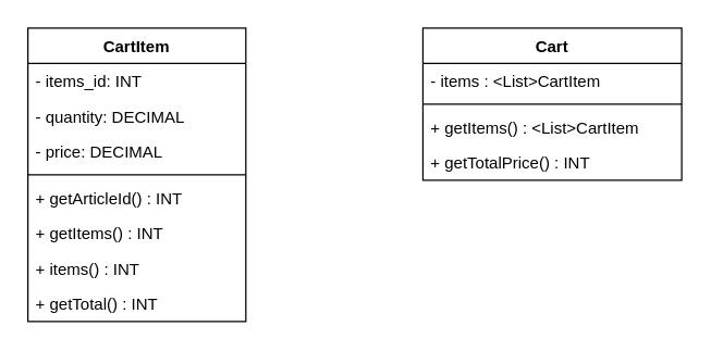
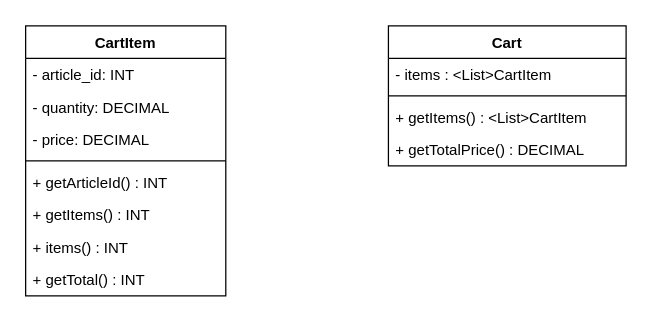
  <mxCell id="0" />
  <mxCell id="1" parent="0" />
  <mxCell id="2" value="CartItem" style="swimlane;fontStyle=1;align=center;verticalAlign=top;childLayout=stackLayout;horizontal=1;startSize=26;horizontalStack=0;resizeParent=1;resizeParentMax=0;resizeLast=0;collapsible=1;marginBottom=0;" vertex="1" parent="1"><mxGeometry x="20" y="20" width="160" height="216" as="geometry" /></mxCell>
- <mxCell id="3" value="- items_id: INT" style="text;strokeColor=none;fillColor=none;align=left;verticalAlign=top;spacingLeft=4;spacingRight=4;overflow=hidden;rotatable=0;points=[[0,0.5],[1,0.5]];portConstraint=eastwest;" vertex="1" parent="2"><mxGeometry y="26" width="160" height="26" as="geometry" /></mxCell>
+ <mxCell id="3" value="- article_id: INT" style="text;strokeColor=none;fillColor=none;align=left;verticalAlign=top;spacingLeft=4;spacingRight=4;overflow=hidden;rotatable=0;points=[[0,0.5],[1,0.5]];portConstraint=eastwest;" vertex="1" parent="2"><mxGeometry y="26" width="160" height="26" as="geometry" /></mxCell>
  <mxCell id="4" value="- quantity: DECIMAL" style="text;strokeColor=none;fillColor=none;align=left;verticalAlign=top;spacingLeft=4;spacingRight=4;overflow=hidden;rotatable=0;points=[[0,0.5],[1,0.5]];portConstraint=eastwest;" vertex="1" parent="2"><mxGeometry y="52" width="160" height="26" as="geometry" /></mxCell>
  <mxCell id="5" value="- price: DECIMAL" style="text;strokeColor=none;fillColor=none;align=left;verticalAlign=top;spacingLeft=4;spacingRight=4;overflow=hidden;rotatable=0;points=[[0,0.5],[1,0.5]];portConstraint=eastwest;" vertex="1" parent="2"><mxGeometry y="78" width="160" height="26" as="geometry" /></mxCell>
  <mxCell id="6" value="" style="line;strokeWidth=1;fillColor=none;align=left;verticalAlign=middle;spacingTop=-1;spacingLeft=3;spacingRight=3;rotatable=0;labelPosition=right;points=[];portConstraint=eastwest;" vertex="1" parent="2"><mxGeometry y="104" width="160" height="8" as="geometry" /></mxCell>
  <mxCell id="7" value="+ getArticleId() : INT" style="text;strokeColor=none;fillColor=none;align=left;verticalAlign=top;spacingLeft=4;spacingRight=4;overflow=hidden;rotatable=0;points=[[0,0.5],[1,0.5]];portConstraint=eastwest;" vertex="1" parent="2"><mxGeometry y="112" width="160" height="26" as="geometry" /></mxCell>
  <mxCell id="8" value="+ getItems() : INT" style="text;strokeColor=none;fillColor=none;align=left;verticalAlign=top;spacingLeft=4;spacingRight=4;overflow=hidden;rotatable=0;points=[[0,0.5],[1,0.5]];portConstraint=eastwest;" vertex="1" parent="2"><mxGeometry y="138" width="160" height="26" as="geometry" /></mxCell>
  <mxCell id="9" value="+ items() : INT" style="text;strokeColor=none;fillColor=none;align=left;verticalAlign=top;spacingLeft=4;spacingRight=4;overflow=hidden;rotatable=0;points=[[0,0.5],[1,0.5]];portConstraint=eastwest;" vertex="1" parent="2"><mxGeometry y="164" width="160" height="26" as="geometry" /></mxCell>
  <mxCell id="10" value="+ getTotal() : INT" style="text;strokeColor=none;fillColor=none;align=left;verticalAlign=top;spacingLeft=4;spacingRight=4;overflow=hidden;rotatable=0;points=[[0,0.5],[1,0.5]];portConstraint=eastwest;" vertex="1" parent="2"><mxGeometry y="190" width="160" height="26" as="geometry" /></mxCell>
  <mxCell id="11" value="Cart" style="swimlane;fontStyle=1;align=center;verticalAlign=top;childLayout=stackLayout;horizontal=1;startSize=26;horizontalStack=0;resizeParent=1;resizeParentMax=0;resizeLast=0;collapsible=1;marginBottom=0;" vertex="1" parent="1"><mxGeometry x="310" y="20" width="190" height="112" as="geometry" /></mxCell>
  <mxCell id="12" value="- items : &lt;List&gt;CartItem" style="text;strokeColor=none;fillColor=none;align=left;verticalAlign=top;spacingLeft=4;spacingRight=4;overflow=hidden;rotatable=0;points=[[0,0.5],[1,0.5]];portConstraint=eastwest;" vertex="1" parent="11"><mxGeometry y="26" width="190" height="26" as="geometry" /></mxCell>
  <mxCell id="13" value="" style="line;strokeWidth=1;fillColor=none;align=left;verticalAlign=middle;spacingTop=-1;spacingLeft=3;spacingRight=3;rotatable=0;labelPosition=right;points=[];portConstraint=eastwest;" vertex="1" parent="11"><mxGeometry y="52" width="190" height="8" as="geometry" /></mxCell>
  <mxCell id="14" value="+ getItems() : &lt;List&gt;CartItem" style="text;strokeColor=none;fillColor=none;align=left;verticalAlign=top;spacingLeft=4;spacingRight=4;overflow=hidden;rotatable=0;points=[[0,0.5],[1,0.5]];portConstraint=eastwest;" vertex="1" parent="11"><mxGeometry y="60" width="190" height="26" as="geometry" /></mxCell>
- <mxCell id="15" value="+ getTotalPrice() : INT" style="text;strokeColor=none;fillColor=none;align=left;verticalAlign=top;spacingLeft=4;spacingRight=4;overflow=hidden;rotatable=0;points=[[0,0.5],[1,0.5]];portConstraint=eastwest;" vertex="1" parent="11"><mxGeometry y="86" width="190" height="26" as="geometry" /></mxCell>
+ <mxCell id="15" value="+ getTotalPrice() : DECIMAL" style="text;strokeColor=none;fillColor=none;align=left;verticalAlign=top;spacingLeft=4;spacingRight=4;overflow=hidden;rotatable=0;points=[[0,0.5],[1,0.5]];portConstraint=eastwest;" vertex="1" parent="11"><mxGeometry y="86" width="190" height="26" as="geometry" /></mxCell>
